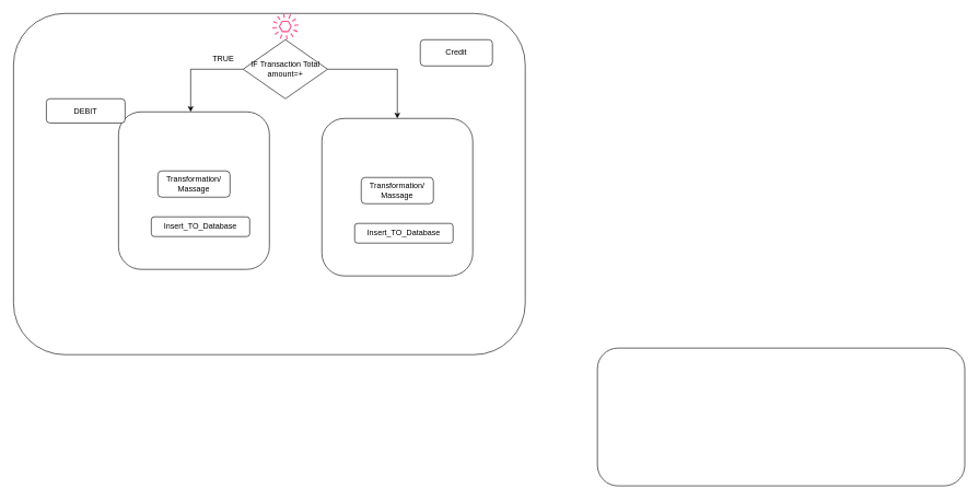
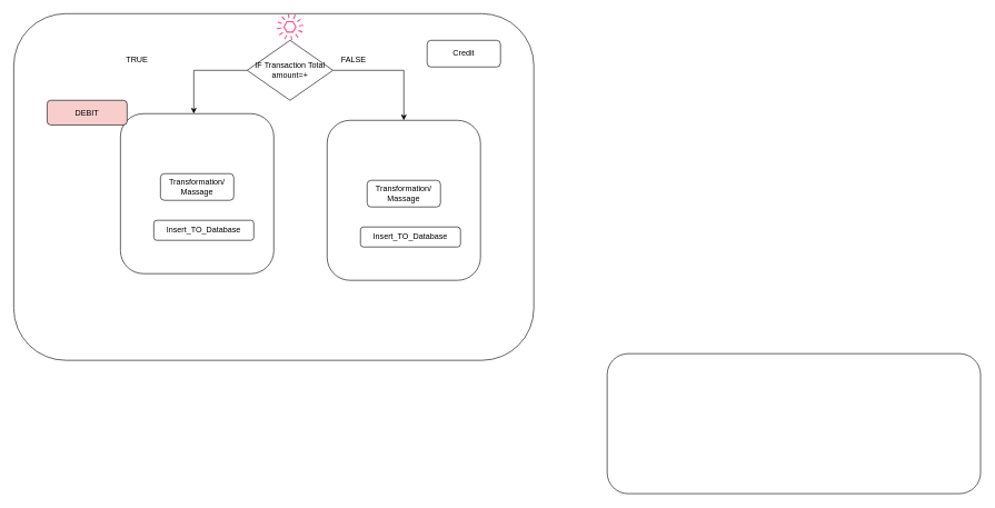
  <mxCell id="0" />
  <mxCell id="1" parent="0" />
  <mxCell id="2" value="" style="rounded=1;whiteSpace=wrap;html=1;" parent="1" vertex="1"><mxGeometry x="20" y="20" width="780" height="520" as="geometry" /></mxCell>
  <mxCell id="3" value="" style="outlineConnect=0;fontColor=#232F3E;gradientColor=none;fillColor=#FF4F8B;strokeColor=none;dashed=0;verticalLabelPosition=bottom;verticalAlign=top;align=center;html=1;fontSize=12;fontStyle=0;aspect=fixed;pointerEvents=1;shape=mxgraph.aws4.event;" parent="1" vertex="1"><mxGeometry x="414.38" y="20" width="40" height="40" as="geometry" /></mxCell>
  <mxCell id="4" style="edgeStyle=orthogonalEdgeStyle;rounded=0;orthogonalLoop=1;jettySize=auto;html=1;exitX=0;exitY=0.5;exitDx=0;exitDy=0;" parent="1" source="6" edge="1"><mxGeometry relative="1" as="geometry"><Array as="points"><mxPoint x="370" y="105" /><mxPoint x="290" y="105" /></Array><mxPoint x="290" y="170" as="targetPoint" /></mxGeometry></mxCell>
  <mxCell id="5" style="edgeStyle=orthogonalEdgeStyle;rounded=0;orthogonalLoop=1;jettySize=auto;html=1;" edge="1" parent="1" source="6" target="14"><mxGeometry relative="1" as="geometry"><Array as="points"><mxPoint x="605" y="105" /></Array></mxGeometry></mxCell>
  <mxCell id="6" value="IF &lt;span lang=&quot;EN-GB&quot;&gt;Transaction Total amount&lt;/span&gt;=+" style="rhombus;whiteSpace=wrap;html=1;" parent="1" vertex="1"><mxGeometry x="370" y="60" width="128.75" height="90" as="geometry" /></mxCell>
  <mxCell id="7" value="Credit" style="rounded=1;whiteSpace=wrap;html=1;" parent="1" vertex="1"><mxGeometry x="640" y="60" width="110" height="40" as="geometry" /></mxCell>
- <mxCell id="8" value="TRUE" style="text;html=1;strokeColor=none;fillColor=none;align=center;verticalAlign=middle;whiteSpace=wrap;rounded=0;" parent="1" vertex="1"><mxGeometry x="320" y="80" width="40" height="20" as="geometry" /></mxCell>
+ <mxCell id="8" value="TRUE" style="text;html=1;strokeColor=none;fillColor=none;align=center;verticalAlign=middle;whiteSpace=wrap;rounded=0;" parent="1" vertex="1"><mxGeometry x="185" y="80" width="40" height="20" as="geometry" /></mxCell>
+ <mxCell id="9" value="FALSE" style="text;html=1;strokeColor=none;fillColor=none;align=center;verticalAlign=middle;whiteSpace=wrap;rounded=0;" parent="1" vertex="1"><mxGeometry x="510" y="80" width="40" height="20" as="geometry" /></mxCell>
  <mxCell id="10" value="" style="rounded=1;whiteSpace=wrap;html=1;" vertex="1" parent="1"><mxGeometry x="180" y="170" width="230" height="240" as="geometry" /></mxCell>
  <mxCell id="11" value="&lt;div&gt;Transformation/&lt;/div&gt;&lt;div&gt;Massage&lt;/div&gt;" style="rounded=1;whiteSpace=wrap;html=1;" vertex="1" parent="1"><mxGeometry x="240" y="260" width="110" height="40" as="geometry" /></mxCell>
  <mxCell id="12" value="Insert_TO_Database" style="rounded=1;whiteSpace=wrap;html=1;" vertex="1" parent="1"><mxGeometry x="230" y="330" width="150" height="30" as="geometry" /></mxCell>
- <mxCell id="13" value="DEBIT" style="rounded=1;whiteSpace=wrap;html=1;" vertex="1" parent="1"><mxGeometry x="70" y="150" width="120" height="37" as="geometry" /></mxCell>
+ <mxCell id="13" value="DEBIT" style="rounded=1;whiteSpace=wrap;html=1;fillColor=#f8cecc;" vertex="1" parent="1"><mxGeometry x="70" y="150" width="120" height="37" as="geometry" /></mxCell>
  <mxCell id="14" value="" style="rounded=1;whiteSpace=wrap;html=1;" vertex="1" parent="1"><mxGeometry x="490" y="180" width="230" height="240" as="geometry" /></mxCell>
  <mxCell id="15" value="&lt;div&gt;Transformation/&lt;/div&gt;&lt;div&gt;Massage&lt;/div&gt;" style="rounded=1;whiteSpace=wrap;html=1;" vertex="1" parent="1"><mxGeometry x="550" y="270" width="110" height="40" as="geometry" /></mxCell>
  <mxCell id="16" value="Insert_TO_Database" style="rounded=1;whiteSpace=wrap;html=1;" vertex="1" parent="1"><mxGeometry x="540" y="340" width="150" height="30" as="geometry" /></mxCell>
  <mxCell id="17" value="" style="rounded=1;whiteSpace=wrap;html=1;" vertex="1" parent="1"><mxGeometry x="910" y="530" width="560" height="210" as="geometry" /></mxCell>
